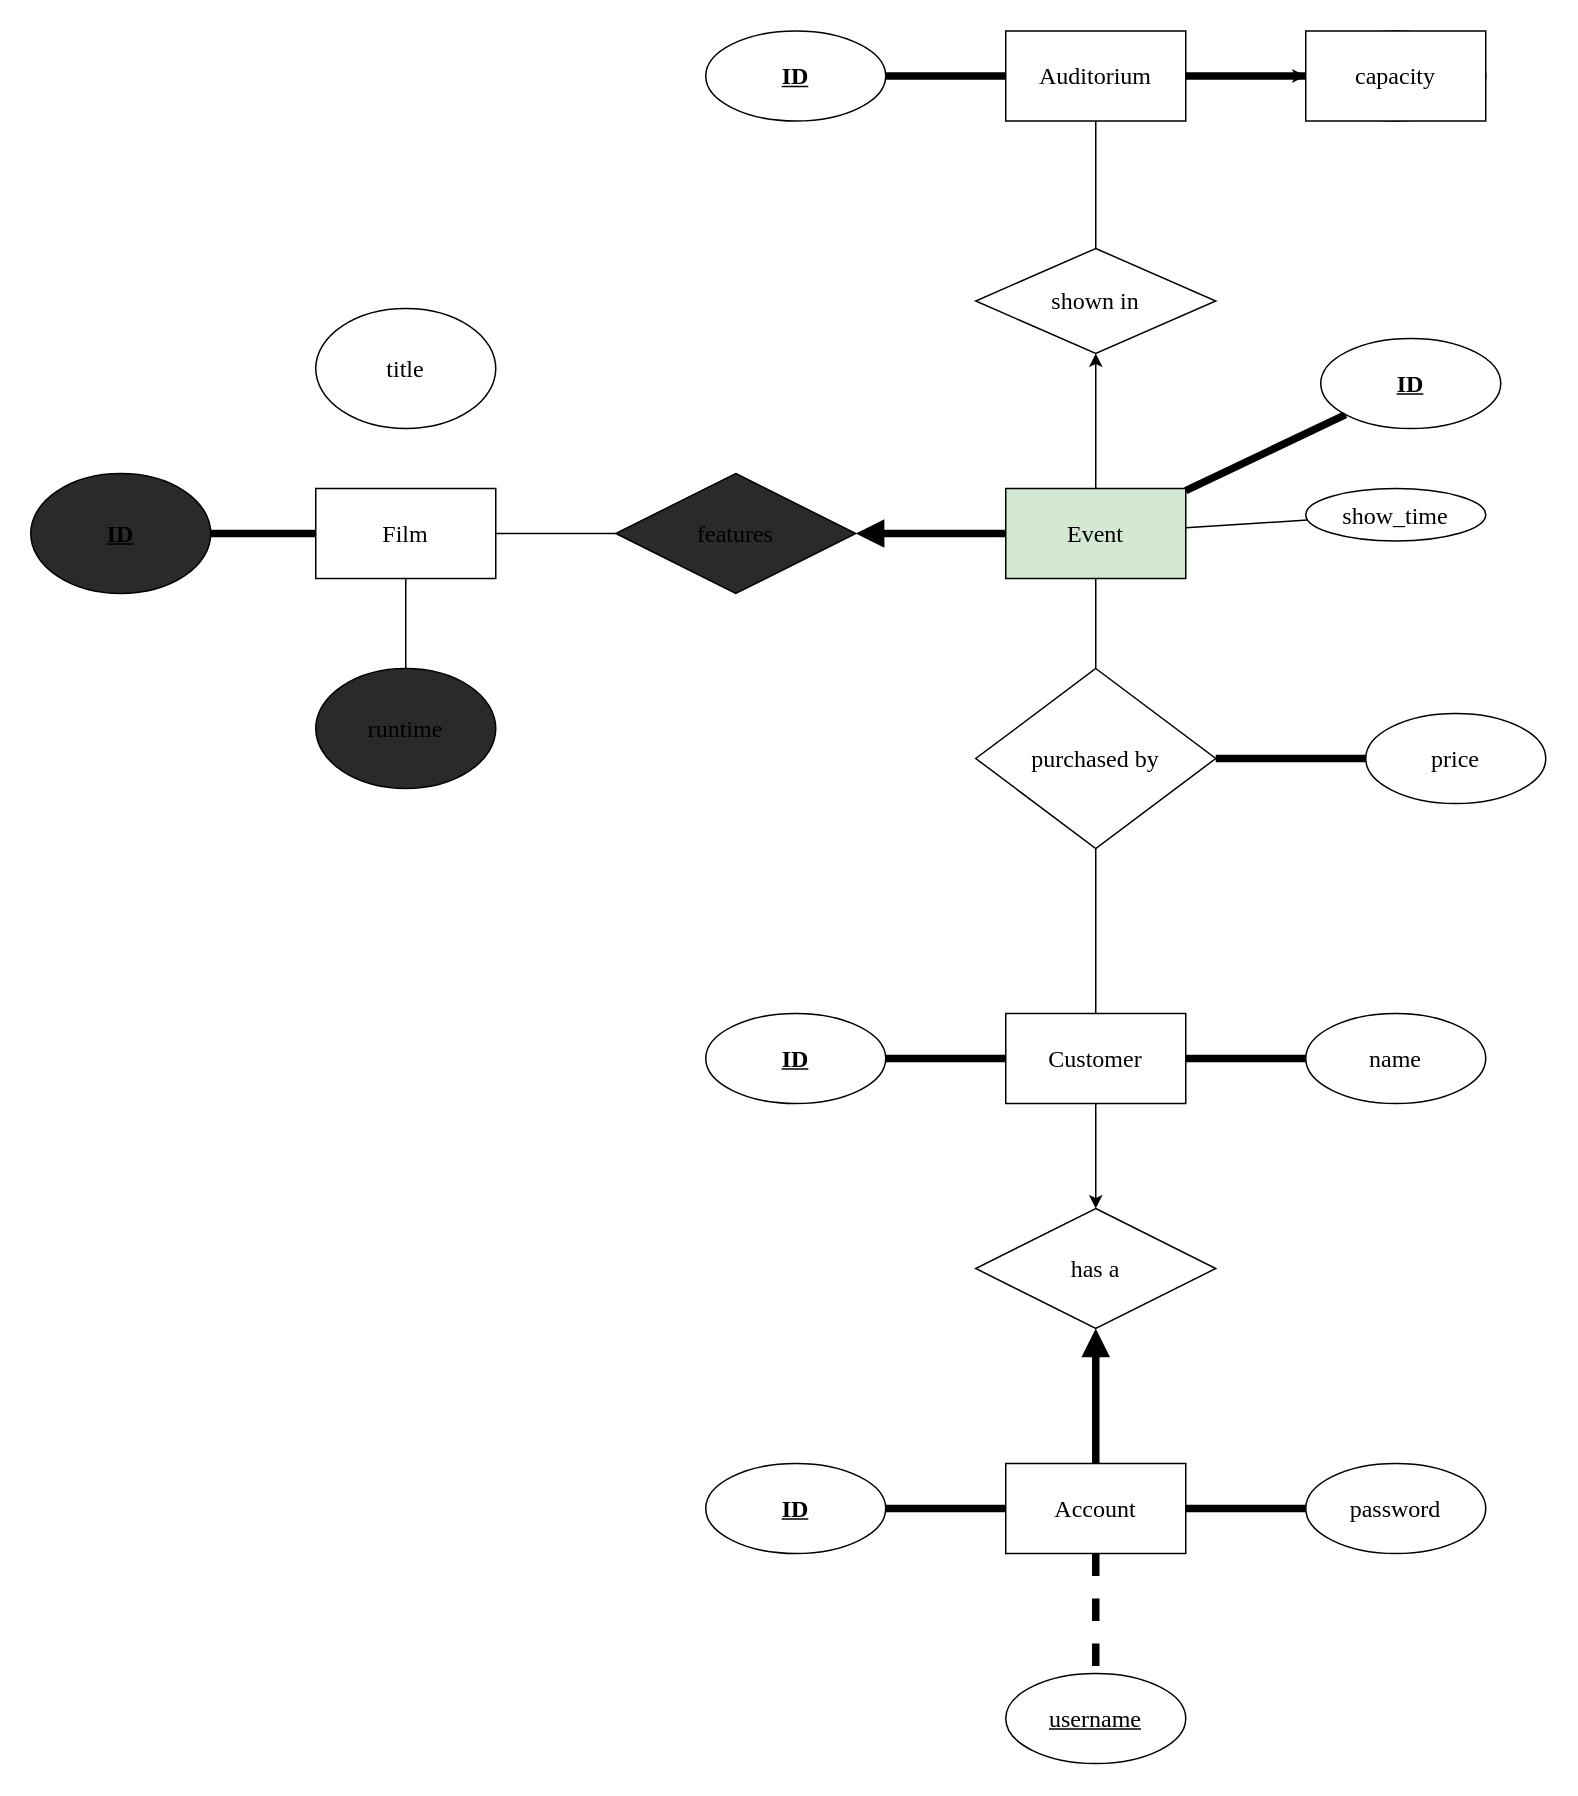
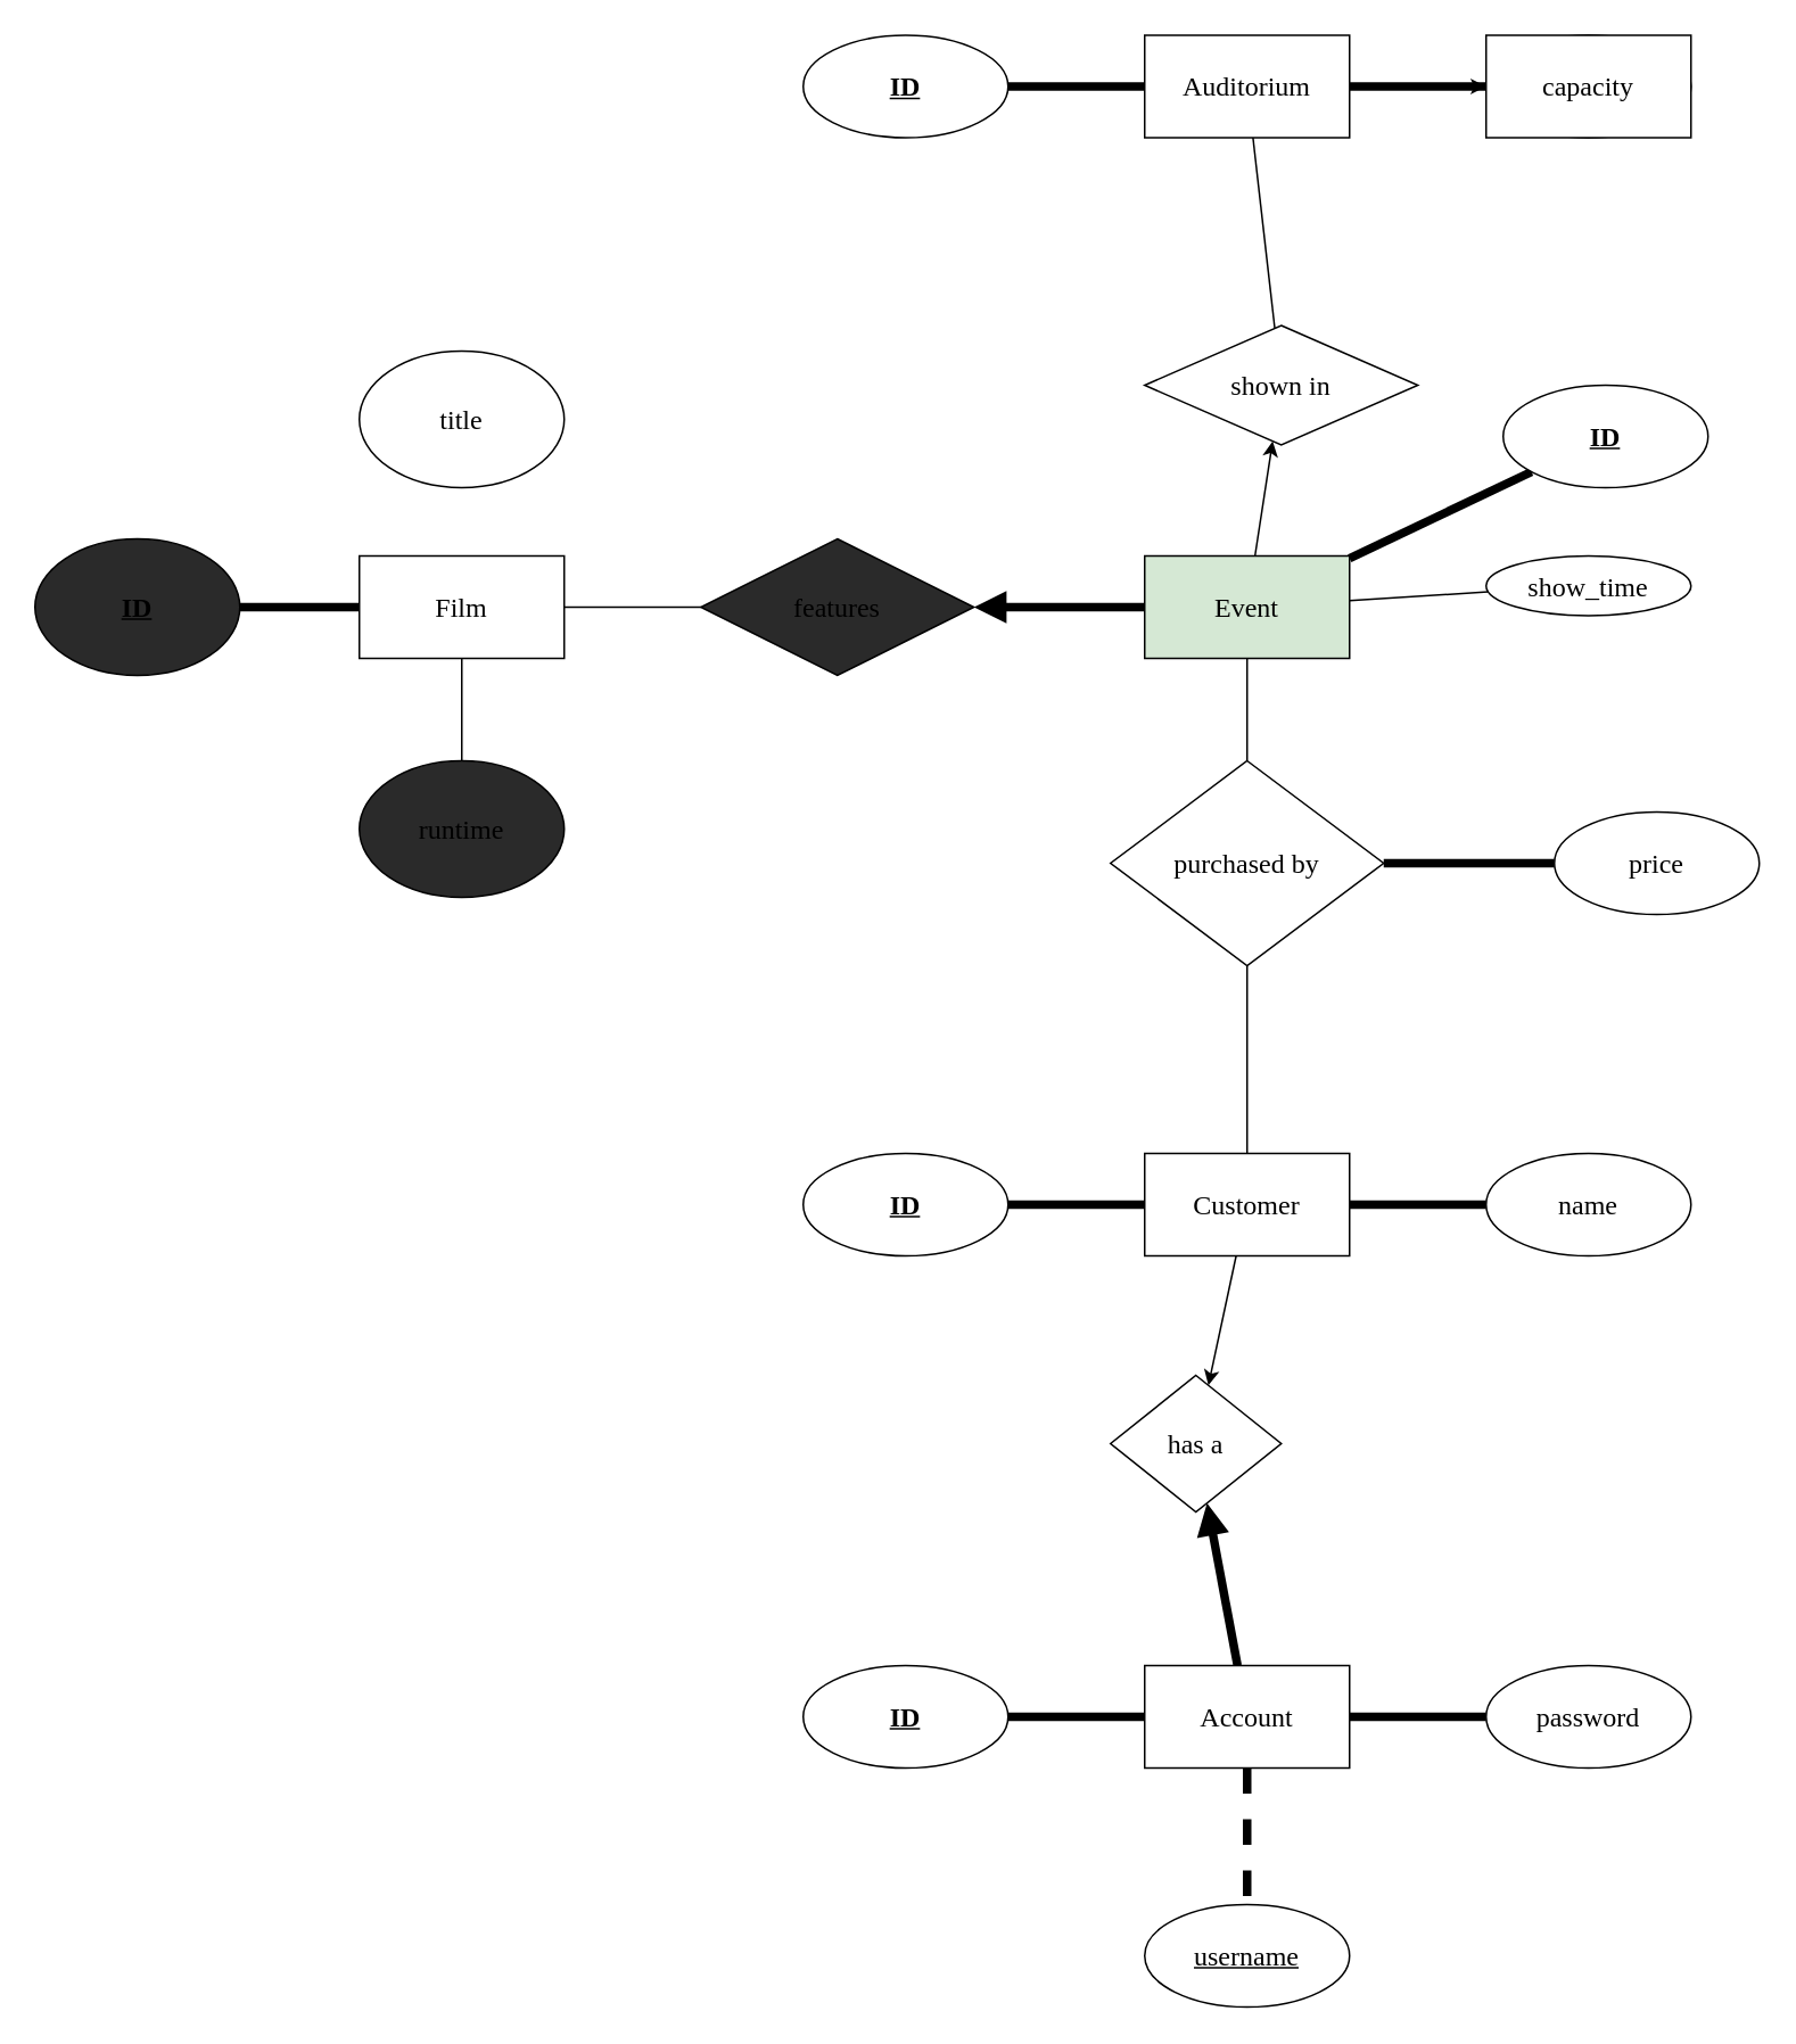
  <mxCell id="0" />
  <mxCell id="1" parent="0" />
  <mxCell id="2" value="Film" style="rounded=0;whiteSpace=wrap;html=1;fontSize=16;fontFamily=Comic Sans MS;" parent="1" vertex="1"><mxGeometry x="210" y="325" width="120" height="60" as="geometry" /></mxCell>
  <mxCell id="3" value="title" style="ellipse;whiteSpace=wrap;html=1;fontSize=16;fontFamily=Comic Sans MS;" parent="1" vertex="1"><mxGeometry x="210" y="205" width="120" height="80" as="geometry" /></mxCell>
  <mxCell id="4" value="" style="edgeStyle=none;html=1;strokeWidth=5;endArrow=none;endFill=0;fontSize=16;fontFamily=Comic Sans MS;" parent="1" source="5" target="2" edge="1"><mxGeometry relative="1" as="geometry" /></mxCell>
  <mxCell id="5" value="&lt;u style=&quot;font-size: 16px;&quot;&gt;&lt;b style=&quot;font-size: 16px;&quot;&gt;ID&lt;/b&gt;&lt;/u&gt;" style="ellipse;whiteSpace=wrap;html=1;fillColor=#2a2a2a;fontSize=16;fontFamily=Comic Sans MS;" parent="1" vertex="1"><mxGeometry x="20" y="315" width="120" height="80" as="geometry" /></mxCell>
  <mxCell id="6" value="" style="edgeStyle=none;html=1;startArrow=none;startFill=0;endArrow=none;endFill=0;fontSize=16;fontFamily=Comic Sans MS;" parent="1" source="7" target="2" edge="1"><mxGeometry relative="1" as="geometry" /></mxCell>
  <mxCell id="7" value="runtime" style="ellipse;whiteSpace=wrap;html=1;fillColor=#2a2a2a;fontSize=16;fontFamily=Comic Sans MS;" parent="1" vertex="1"><mxGeometry x="210" y="445" width="120" height="80" as="geometry" /></mxCell>
  <mxCell id="8" value="" style="edgeStyle=none;html=1;endArrow=none;endFill=0;fontSize=16;fontFamily=Comic Sans MS;" parent="1" source="10" target="2" edge="1"><mxGeometry relative="1" as="geometry" /></mxCell>
  <mxCell id="9" value="" style="edgeStyle=none;html=1;strokeWidth=5;endArrow=none;endFill=0;startArrow=block;startFill=1;fontSize=16;fontFamily=Comic Sans MS;" parent="1" source="10" target="15" edge="1"><mxGeometry relative="1" as="geometry" /></mxCell>
  <mxCell id="10" value="features" style="rhombus;whiteSpace=wrap;html=1;fillColor=#2a2a2a;fontSize=16;fontFamily=Comic Sans MS;" parent="1" vertex="1"><mxGeometry x="410" y="315" width="160" height="80" as="geometry" /></mxCell>
  <mxCell id="11" value="" style="edgeStyle=none;html=1;fontSize=16;fontFamily=Comic Sans MS;" parent="1" source="15" target="17" edge="1"><mxGeometry relative="1" as="geometry" /></mxCell>
  <mxCell id="12" value="" style="edgeStyle=none;html=1;strokeWidth=5;endArrow=none;endFill=0;fontSize=16;fontFamily=Comic Sans MS;" parent="1" source="15" target="24" edge="1"><mxGeometry relative="1" as="geometry" /></mxCell>
  <mxCell id="13" value="" style="edgeStyle=none;html=1;startArrow=none;startFill=0;endArrow=none;endFill=0;fontSize=16;fontFamily=Comic Sans MS;" parent="1" source="15" target="25" edge="1"><mxGeometry relative="1" as="geometry" /></mxCell>
  <mxCell id="14" value="" style="edgeStyle=none;html=1;startArrow=none;startFill=0;endArrow=none;endFill=0;fontSize=16;fontFamily=Comic Sans MS;" parent="1" source="15" target="28" edge="1"><mxGeometry relative="1" as="geometry" /></mxCell>
  <mxCell id="15" value="Event" style="whiteSpace=wrap;html=1;fontSize=16;fontFamily=Comic Sans MS;fillColor=#d5e8d4;" parent="1" vertex="1"><mxGeometry x="670" y="325" width="120" height="60" as="geometry" /></mxCell>
  <mxCell id="16" value="" style="edgeStyle=none;html=1;startArrow=none;startFill=0;endArrow=none;endFill=0;fontSize=16;fontFamily=Comic Sans MS;" parent="1" source="17" target="21" edge="1"><mxGeometry relative="1" as="geometry" /></mxCell>
- <mxCell id="17" value="shown in" style="rhombus;whiteSpace=wrap;html=1;fontSize=16;fontFamily=Comic Sans MS;" parent="1" vertex="1"><mxGeometry x="650" width="160" height="70" as="geometry" y="165" /></mxCell>
+ <mxCell id="17" value="shown in" style="rhombus;whiteSpace=wrap;html=1;fontSize=16;fontFamily=Comic Sans MS;" parent="1" vertex="1"><mxGeometry x="670" y="190" width="160" height="70" as="geometry" /></mxCell>
  <mxCell id="18" value="" style="edgeStyle=none;html=1;strokeWidth=5;endArrow=none;endFill=0;fontSize=16;fontFamily=Comic Sans MS;" parent="1" source="21" target="22" edge="1"><mxGeometry relative="1" as="geometry" /></mxCell>
  <mxCell id="19" value="" style="edgeStyle=none;html=1;fontSize=16;fontFamily=Comic Sans MS;" parent="1" source="21" target="23" edge="1"><mxGeometry relative="1" as="geometry" /></mxCell>
  <mxCell id="20" value="" style="edgeStyle=none;html=1;strokeWidth=5;endArrow=none;endFill=0;fontSize=16;fontFamily=Comic Sans MS;" parent="1" source="21" target="45" edge="1"><mxGeometry relative="1" as="geometry" /></mxCell>
  <mxCell id="21" value="Auditorium" style="whiteSpace=wrap;html=1;fontSize=16;fontFamily=Comic Sans MS;" parent="1" vertex="1"><mxGeometry x="670" y="20" width="120" height="60" as="geometry" /></mxCell>
  <mxCell id="22" value="&lt;b style=&quot;font-size: 16px;&quot;&gt;&lt;u style=&quot;font-size: 16px;&quot;&gt;ID&lt;/u&gt;&lt;/b&gt;" style="ellipse;whiteSpace=wrap;html=1;fontSize=16;fontFamily=Comic Sans MS;" parent="1" vertex="1"><mxGeometry x="470" y="20" width="120" height="60" as="geometry" /></mxCell>
  <mxCell id="23" value="capacity" style="ellipse;whiteSpace=wrap;html=1;fontSize=16;fontFamily=Comic Sans MS;" parent="1" vertex="1"><mxGeometry x="870" y="20" width="120" height="60" as="geometry" /></mxCell>
  <mxCell id="24" value="&lt;b style=&quot;font-size: 16px;&quot;&gt;&lt;u style=&quot;font-size: 16px;&quot;&gt;ID&lt;/u&gt;&lt;/b&gt;" style="ellipse;whiteSpace=wrap;html=1;fontSize=16;fontFamily=Comic Sans MS;" parent="1" vertex="1"><mxGeometry x="880" y="225" width="120" height="60" as="geometry" /></mxCell>
  <mxCell id="25" value="show_time" style="ellipse;whiteSpace=wrap;html=1;fontSize=16;fontFamily=Comic Sans MS;" parent="1" vertex="1"><mxGeometry x="870" y="325" width="120" height="35" as="geometry" /></mxCell>
  <mxCell id="26" value="" style="edgeStyle=none;html=1;strokeWidth=5;endArrow=none;endFill=0;fontSize=16;fontFamily=Comic Sans MS;" parent="1" source="28" target="29" edge="1"><mxGeometry relative="1" as="geometry" /></mxCell>
  <mxCell id="27" value="" style="edgeStyle=none;html=1;startArrow=none;startFill=0;endArrow=none;endFill=0;fontSize=16;fontFamily=Comic Sans MS;" parent="1" source="28" target="33" edge="1"><mxGeometry relative="1" as="geometry" /></mxCell>
  <mxCell id="28" value="purchased by" style="rhombus;whiteSpace=wrap;html=1;fontSize=16;fontFamily=Comic Sans MS;" parent="1" vertex="1"><mxGeometry x="650" y="445" width="160" height="120" as="geometry" /></mxCell>
  <mxCell id="29" value="price" style="ellipse;whiteSpace=wrap;html=1;fontSize=16;fontFamily=Comic Sans MS;" parent="1" vertex="1"><mxGeometry x="910" y="475" width="120" height="60" as="geometry" /></mxCell>
  <mxCell id="30" value="" style="edgeStyle=none;html=1;strokeWidth=5;endArrow=none;endFill=0;fontSize=16;fontFamily=Comic Sans MS;" parent="1" source="33" target="34" edge="1"><mxGeometry relative="1" as="geometry" /></mxCell>
  <mxCell id="31" value="" style="edgeStyle=none;html=1;strokeWidth=5;endArrow=none;endFill=0;fontSize=16;fontFamily=Comic Sans MS;" parent="1" source="33" target="35" edge="1"><mxGeometry relative="1" as="geometry" /></mxCell>
  <mxCell id="32" value="" style="edgeStyle=none;html=1;fontSize=16;fontFamily=Comic Sans MS;" parent="1" source="33" target="37" edge="1"><mxGeometry relative="1" as="geometry" /></mxCell>
  <mxCell id="33" value="Customer" style="whiteSpace=wrap;html=1;fontSize=16;fontFamily=Comic Sans MS;" parent="1" vertex="1"><mxGeometry x="670" y="675" width="120" height="60" as="geometry" /></mxCell>
  <mxCell id="34" value="&lt;b style=&quot;font-size: 16px;&quot;&gt;&lt;u style=&quot;font-size: 16px;&quot;&gt;ID&lt;/u&gt;&lt;/b&gt;" style="ellipse;whiteSpace=wrap;html=1;fontSize=16;fontFamily=Comic Sans MS;" parent="1" vertex="1"><mxGeometry x="470" y="675" width="120" height="60" as="geometry" /></mxCell>
  <mxCell id="35" value="name" style="ellipse;whiteSpace=wrap;html=1;fontSize=16;fontFamily=Comic Sans MS;" parent="1" vertex="1"><mxGeometry x="870" y="675" width="120" height="60" as="geometry" /></mxCell>
  <mxCell id="36" value="" style="edgeStyle=none;html=1;endArrow=none;endFill=0;startArrow=block;startFill=1;strokeWidth=5;fontSize=16;fontFamily=Comic Sans MS;" parent="1" source="37" target="41" edge="1"><mxGeometry relative="1" as="geometry" /></mxCell>
- <mxCell id="37" value="has a" style="rhombus;whiteSpace=wrap;html=1;fontSize=16;fontFamily=Comic Sans MS;" parent="1" vertex="1"><mxGeometry x="650" y="805" width="160" height="80" as="geometry" /></mxCell>
+ <mxCell id="37" value="has a" style="rhombus;whiteSpace=wrap;html=1;fontSize=16;fontFamily=Comic Sans MS;" parent="1" vertex="1"><mxGeometry x="650" y="805" width="100" height="80" as="geometry" /></mxCell>
  <mxCell id="38" value="" style="edgeStyle=none;html=1;strokeWidth=5;endArrow=none;endFill=0;fontSize=16;fontFamily=Comic Sans MS;" parent="1" source="41" target="42" edge="1"><mxGeometry relative="1" as="geometry" /></mxCell>
  <mxCell id="39" value="" style="edgeStyle=none;html=1;strokeWidth=5;endArrow=none;endFill=0;fontSize=16;fontFamily=Comic Sans MS;" parent="1" source="41" target="43" edge="1"><mxGeometry relative="1" as="geometry" /></mxCell>
  <mxCell id="40" value="" style="edgeStyle=none;html=1;strokeWidth=5;endArrow=none;endFill=0;fontSize=16;fontFamily=Comic Sans MS;dashed=1;" parent="1" source="41" target="44" edge="1"><mxGeometry relative="1" as="geometry" /></mxCell>
  <mxCell id="41" value="Account" style="whiteSpace=wrap;html=1;fontSize=16;fontFamily=Comic Sans MS;" parent="1" vertex="1"><mxGeometry x="670" y="975" width="120" height="60" as="geometry" /></mxCell>
  <mxCell id="42" value="&lt;b style=&quot;font-size: 16px&quot;&gt;&lt;span style=&quot;font-size: 16px&quot;&gt;&lt;u&gt;ID&lt;/u&gt;&lt;/span&gt;&lt;/b&gt;" style="ellipse;whiteSpace=wrap;html=1;fontSize=16;fontFamily=Comic Sans MS;" parent="1" vertex="1"><mxGeometry x="470" y="975" width="120" height="60" as="geometry" /></mxCell>
  <mxCell id="43" value="password" style="ellipse;whiteSpace=wrap;html=1;fontSize=16;fontFamily=Comic Sans MS;" parent="1" vertex="1"><mxGeometry x="870" y="975" width="120" height="60" as="geometry" /></mxCell>
  <mxCell id="44" value="&lt;u style=&quot;font-size: 16px;&quot;&gt;username&lt;/u&gt;" style="ellipse;whiteSpace=wrap;html=1;fontSize=16;fontFamily=Comic Sans MS;" parent="1" vertex="1"><mxGeometry x="670" y="1115" width="120" height="60" as="geometry" /></mxCell>
  <mxCell id="45" value="capacity" style="whiteSpace=wrap;html=1;fontSize=16;fontFamily=Comic Sans MS;" parent="1" vertex="1"><mxGeometry x="870" y="20" width="120" height="60" as="geometry" /></mxCell>
